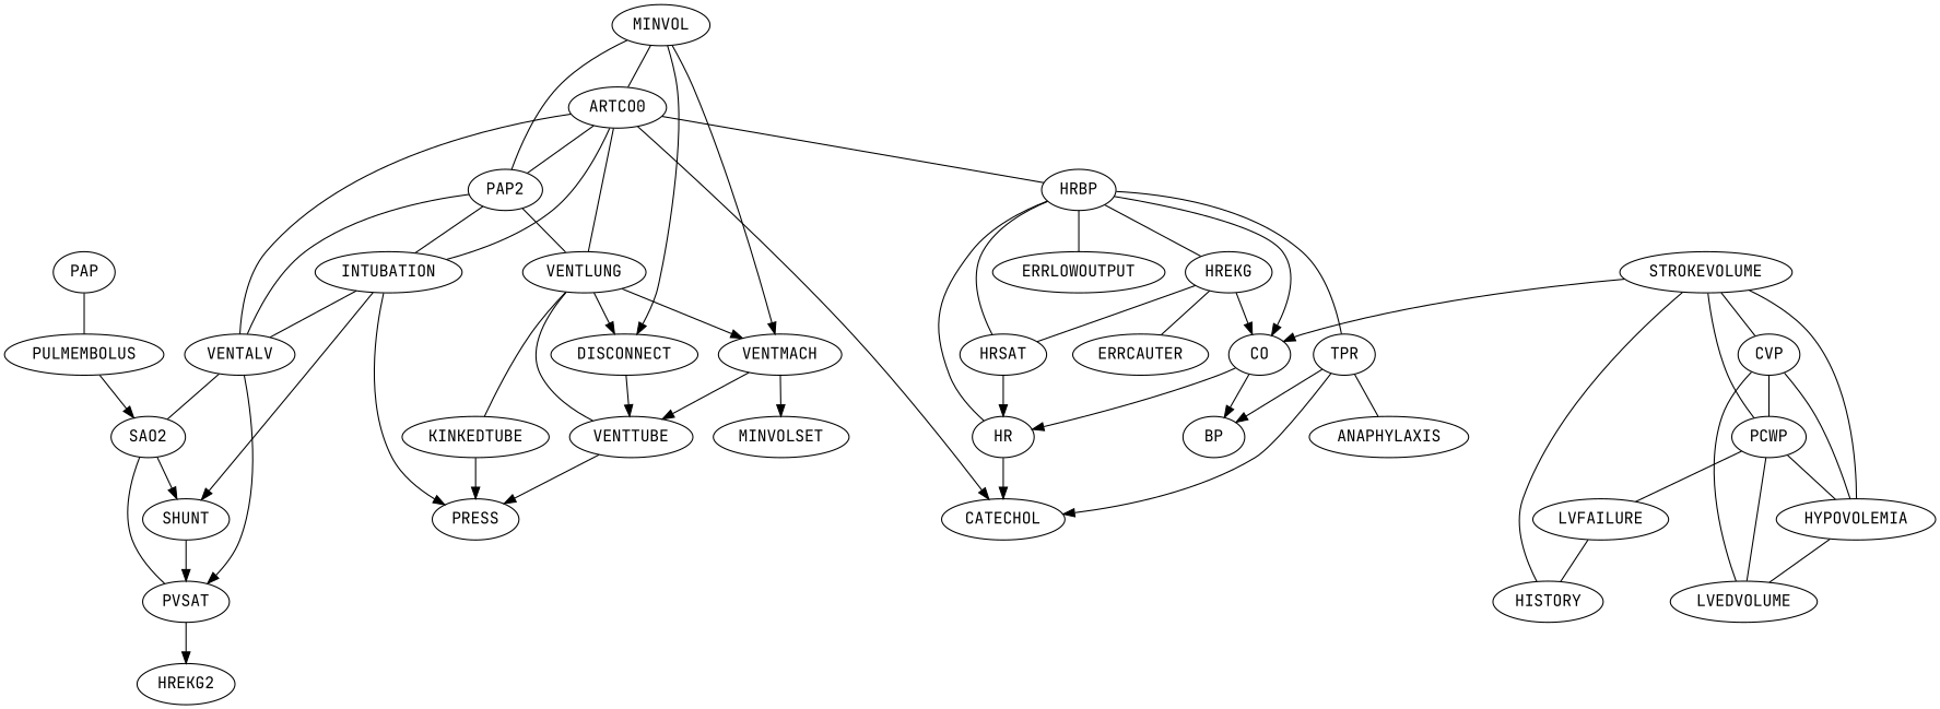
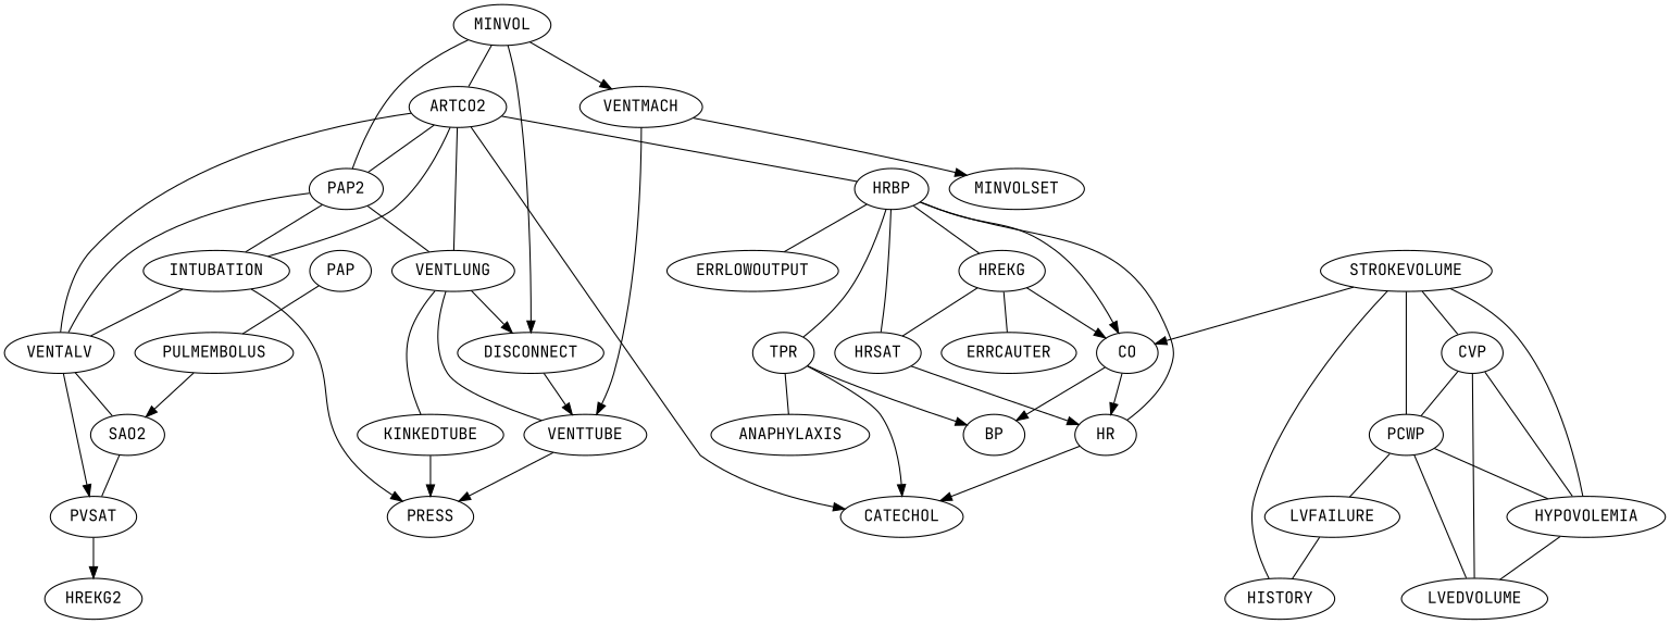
  digraph {
    fontname="JetBrains Mono"
    node [fontname="JetBrains Mono"]
    edge [fontname="JetBrains Mono" dir=none]
    n1 [label=HREKG2]
    PVSAT
-   ARTCO2 [label=ARTCO0]
+   ARTCO2
    CATECHOL
    VENTALV
    INTUBATION
    HRBP
    VENTLUNG
    n9 [label=PAP2]
    SAO2
    PRESS
-   SHUNT
    HREKG
    CO
    HRSAT
    HR
    TPR
    ERRLOWOUTPUT
    DISCONNECT
    VENTTUBE
    VENTMACH
    KINKEDTUBE
    ERRCAUTER
    BP
    MINVOL
    MINVOLSET
    ANAPHYLAXIS
    PULMEMBOLUS
    STROKEVOLUME
    HYPOVOLEMIA
    CVP
    PCWP
    HISTORY
    LVEDVOLUME
    LVFAILURE
    PAP
    PVSAT -> n1 [dir=""]
    ARTCO2 -> CATECHOL [dir=""]
    ARTCO2 -> VENTALV
    ARTCO2 -> INTUBATION
    ARTCO2 -> HRBP
    ARTCO2 -> VENTLUNG
    ARTCO2 -> n9
    VENTALV -> PVSAT [dir=""]
    VENTALV -> SAO2
    INTUBATION -> VENTALV
    INTUBATION -> PRESS [dir=""]
-   INTUBATION -> SHUNT [dir=""]
    HRBP -> HREKG
    HRBP -> CO [dir=""]
    HRBP -> HRSAT
    HRBP -> HR
    HRBP -> TPR
    HRBP -> ERRLOWOUTPUT
    VENTLUNG -> DISCONNECT [dir=""]
    VENTLUNG -> VENTTUBE
-   VENTLUNG -> VENTMACH [dir=""]
    VENTLUNG -> KINKEDTUBE
    n9 -> VENTALV
    n9 -> INTUBATION
    n9 -> VENTLUNG
    SAO2 -> PVSAT
-   SAO2 -> SHUNT [dir=""]
-   SHUNT -> PVSAT [dir=""]
    HREKG -> CO [dir=""]
    HREKG -> HRSAT
    HREKG -> ERRCAUTER
    CO -> HR [dir=""]
    CO -> BP [dir=""]
    HRSAT -> HR [dir=""]
    HR -> CATECHOL [dir=""]
    TPR -> CATECHOL [dir=""]
    TPR -> BP [dir=""]
    TPR -> ANAPHYLAXIS
    DISCONNECT -> VENTTUBE [dir=""]
    VENTTUBE -> PRESS [dir=""]
    VENTMACH -> VENTTUBE [dir=""]
    VENTMACH -> MINVOLSET [dir=""]
    KINKEDTUBE -> PRESS [dir=""]
    MINVOL -> ARTCO2
    MINVOL -> n9
    MINVOL -> DISCONNECT [dir=""]
    MINVOL -> VENTMACH [dir=""]
    PULMEMBOLUS -> SAO2 [dir=""]
    STROKEVOLUME -> CO [dir=""]
    STROKEVOLUME -> HYPOVOLEMIA
    STROKEVOLUME -> CVP
    STROKEVOLUME -> PCWP
    STROKEVOLUME -> HISTORY
    HYPOVOLEMIA -> LVEDVOLUME
    CVP -> HYPOVOLEMIA
    CVP -> PCWP
    CVP -> LVEDVOLUME
    PCWP -> HYPOVOLEMIA
    PCWP -> LVEDVOLUME
    PCWP -> LVFAILURE
    LVFAILURE -> HISTORY
    PAP -> PULMEMBOLUS
  }
